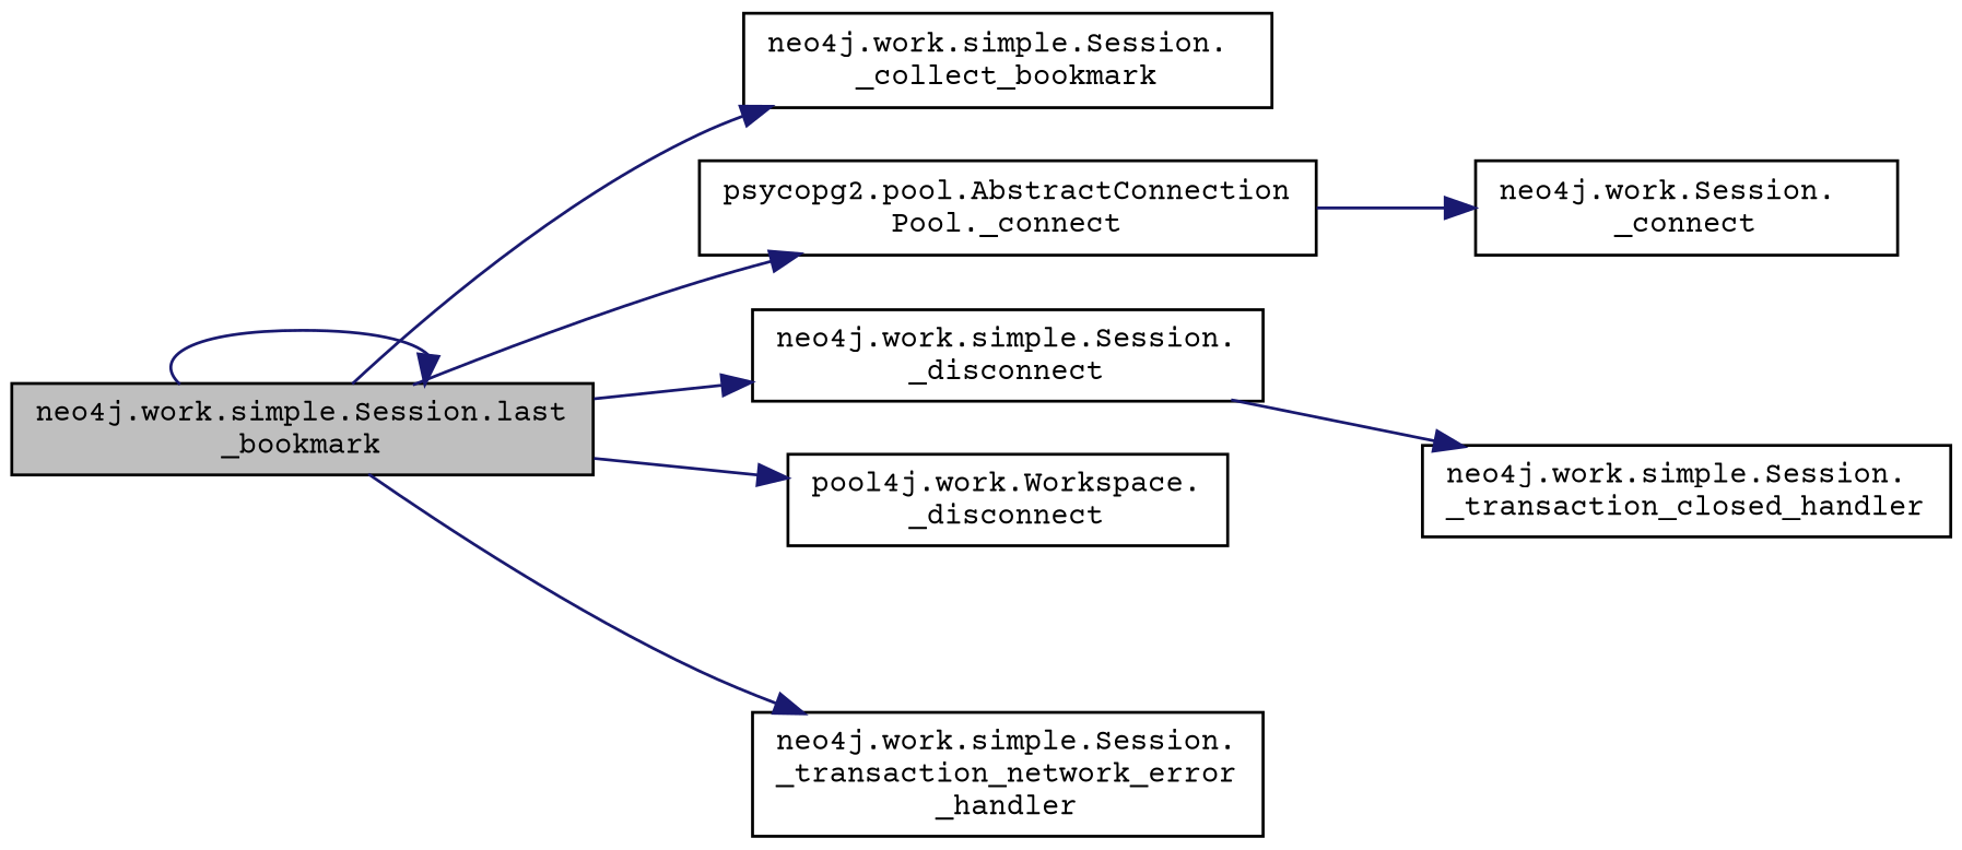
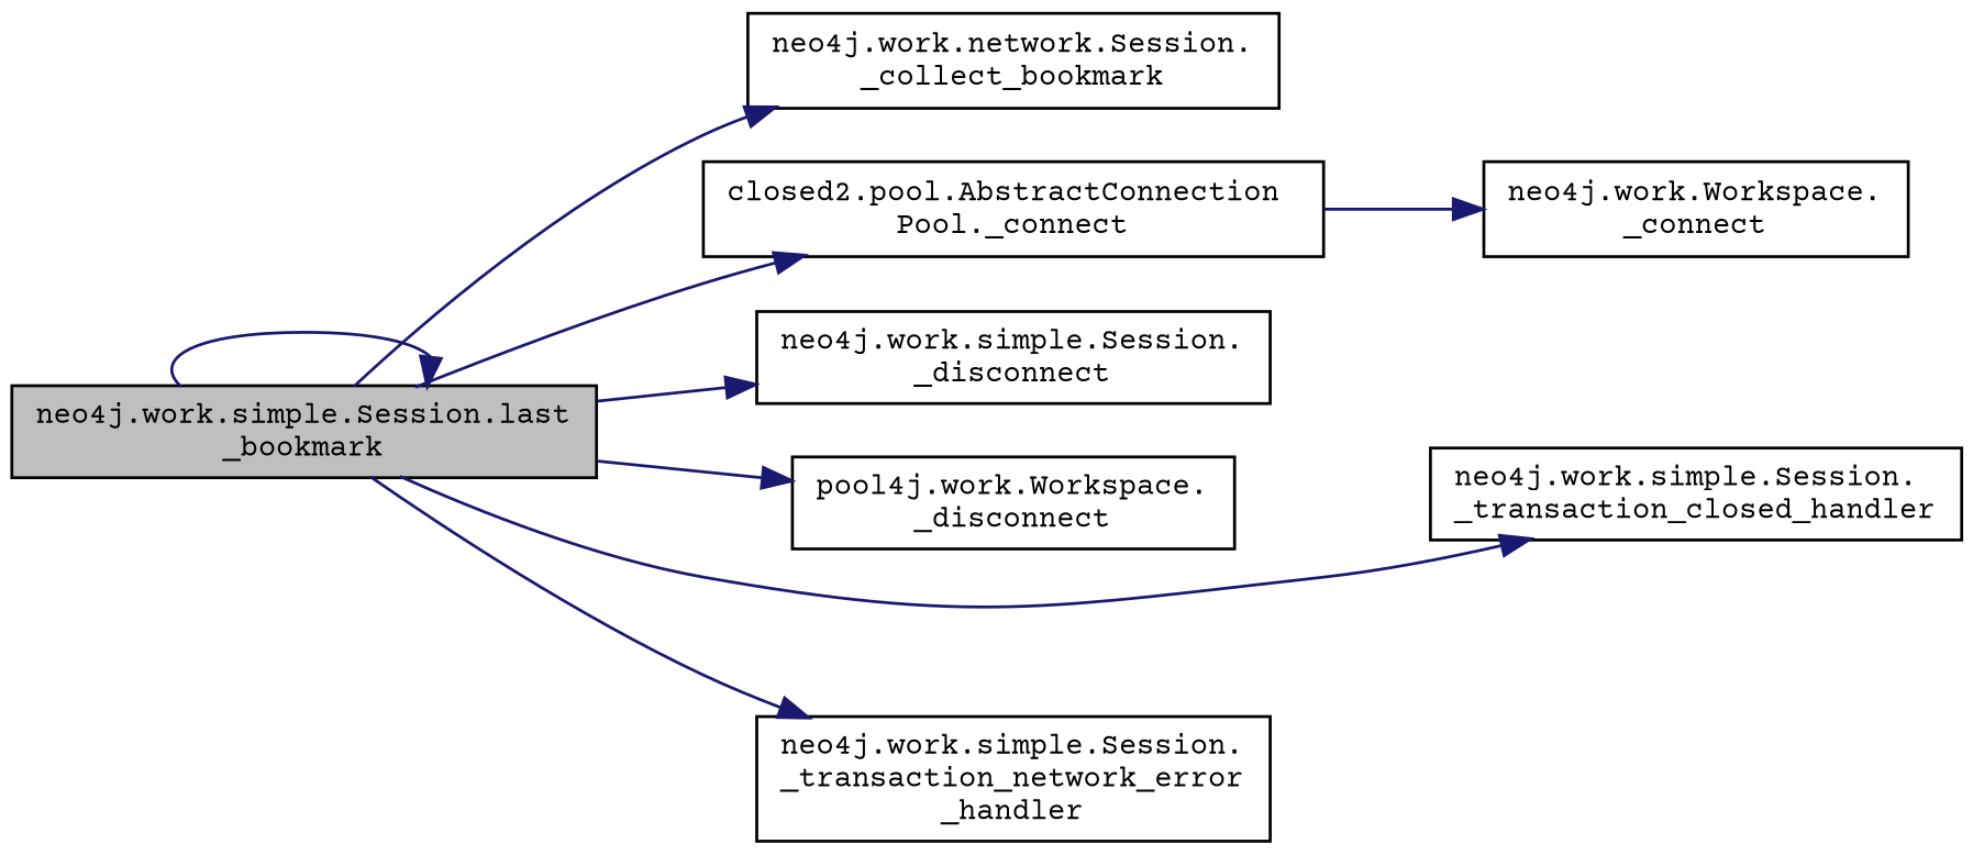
  digraph {
    fontname="Courier Prime"
    rankdir=LR
    node [color=black fillcolor=white fontname="Courier Prime" fontsize=10 shape=record style=filled]
    edge [color=midnightblue fontname="Courier Prime" fontsize=10 labelfontname=Helvetica labelfontsize=10 style=solid]
    n1 [fillcolor=grey75 fontcolor=black height=0.2 label="neo4j.work.simple.Session.last\l_bookmark" width=0.4]
-   n2 [height=0.2 label="neo4j.work.simple.Session.\l_collect_bookmark" width=0.4]
-   n3 [height=0.2 label="psycopg2.pool.AbstractConnection\lPool._connect" width=0.4]
+   n2 [height=0.2 label="neo4j.work.network.Session.\l_collect_bookmark" width=0.4]
+   n3 [height=0.2 label="closed2.pool.AbstractConnection\lPool._connect" width=0.4]
    n4 [height=0.2 label="neo4j.work.simple.Session.\l_disconnect" width=0.4]
    n5 [height=0.2 label="pool4j.work.Workspace.\l_disconnect" width=0.4]
    n6 [height=0.2 label="neo4j.work.simple.Session.\l_transaction_closed_handler" width=0.4]
    n7 [height=0.2 label="neo4j.work.simple.Session.\l_transaction_network_error\l_handler" width=0.4]
-   n8 [height=0.2 label="neo4j.work.Session.\l_connect" width=0.4]
+   n8 [height=0.2 label="neo4j.work.Workspace.\l_connect" width=0.4]
    n1 -> n1
    n1 -> n2
    n1 -> n3
    n1 -> n4
    n1 -> n5
-   n4 -> n6
+   n1 -> n6
    n1 -> n7
    n3 -> n8
  }
